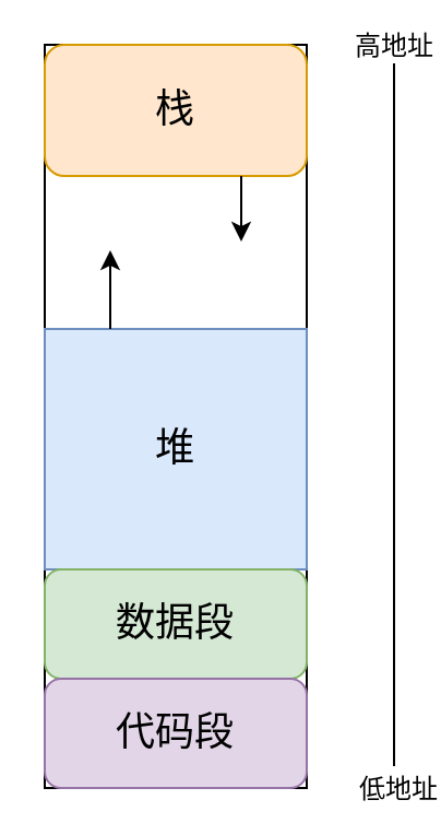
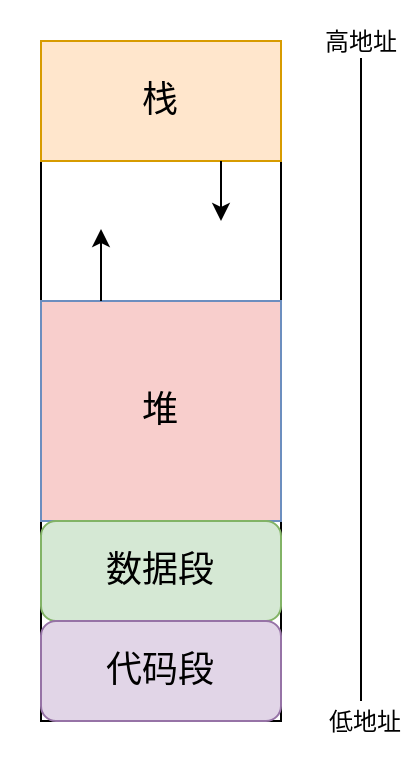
  <mxCell id="0" />
  <mxCell id="1" parent="0" />
  <mxCell id="2" value="" style="rounded=0;whiteSpace=wrap;html=1;fontFamily=Helvetica;fontSize=18;" parent="1" vertex="1"><mxGeometry x="20" y="20" width="120" height="340" as="geometry" /></mxCell>
- <mxCell id="3" value="栈" style="whiteSpace=wrap;html=1;fontFamily=Helvetica;fontSize=18;labelBackgroundColor=none;textShadow=0;fillColor=#ffe6cc;strokeColor=#d79b00;rounded=1;" parent="1" vertex="1"><mxGeometry x="20" y="20" width="120" height="60" as="geometry" /></mxCell>
- <mxCell id="4" value="堆" style="rounded=0;whiteSpace=wrap;html=1;fontFamily=Helvetica;fontSize=18;fillColor=#dae8fc;strokeColor=#6c8ebf;" parent="1" vertex="1"><mxGeometry x="20" y="150" width="120" height="110" as="geometry" /></mxCell>
+ <mxCell id="3" value="栈" style="rounded=0;whiteSpace=wrap;html=1;fontFamily=Helvetica;fontSize=18;labelBackgroundColor=none;textShadow=0;fillColor=#ffe6cc;strokeColor=#d79b00;" parent="1" vertex="1"><mxGeometry x="20" y="20" width="120" height="60" as="geometry" /></mxCell>
+ <mxCell id="4" value="堆" style="rounded=0;whiteSpace=wrap;html=1;fontFamily=Helvetica;fontSize=18;fillColor=#f8cecc;strokeColor=#6c8ebf;" parent="1" vertex="1"><mxGeometry x="20" y="150" width="120" height="110" as="geometry" /></mxCell>
  <mxCell id="5" value="数据段" style="whiteSpace=wrap;html=1;fontFamily=Helvetica;fontSize=18;fillColor=#d5e8d4;strokeColor=#82b366;rounded=1;" parent="1" vertex="1"><mxGeometry x="20" y="260" width="120" height="50" as="geometry" /></mxCell>
  <mxCell id="6" value="代码段" style="whiteSpace=wrap;html=1;fontFamily=Helvetica;fontSize=18;fillColor=#e1d5e7;strokeColor=#9673a6;rounded=1;" parent="1" vertex="1"><mxGeometry x="20" y="310" width="120" height="50" as="geometry" /></mxCell>
  <mxCell id="7" value="" style="endArrow=classic;html=1;rounded=0;exitX=0.75;exitY=1;exitDx=0;exitDy=0;fontFamily=Helvetica;fontSize=18;" parent="1" source="3" edge="1"><mxGeometry width="50" height="50" relative="1" as="geometry"><mxPoint x="250" y="230" as="sourcePoint" /><mxPoint x="110" y="110" as="targetPoint" /></mxGeometry></mxCell>
  <mxCell id="8" value="" style="endArrow=classic;html=1;rounded=0;entryX=0.25;entryY=1;entryDx=0;entryDy=0;fontFamily=Helvetica;fontSize=18;" parent="1" edge="1"><mxGeometry width="50" height="50" relative="1" as="geometry"><mxPoint x="50" y="150" as="sourcePoint" /><mxPoint x="50" y="114" as="targetPoint" /></mxGeometry></mxCell>
  <mxCell id="9" value="" style="endArrow=none;html=1;rounded=0;endFill=1;startFill=0;" parent="1" edge="1"><mxGeometry width="50" height="50" relative="1" as="geometry"><mxPoint x="180" y="20" as="sourcePoint" /><mxPoint x="180" y="350" as="targetPoint" /></mxGeometry></mxCell>
  <mxCell id="10" value="高地址" style="edgeLabel;html=1;align=center;verticalAlign=middle;resizable=0;points=[];fontSize=12;" parent="9" vertex="1" connectable="0"><mxGeometry x="-0.899" y="-1" relative="1" as="geometry"><mxPoint y="-17" as="offset" /></mxGeometry></mxCell>
  <mxCell id="11" value="低地址" style="edgeLabel;html=1;align=center;verticalAlign=middle;resizable=0;points=[];fontSize=12;" parent="9" vertex="1" connectable="0"><mxGeometry x="0.876" y="1" relative="1" as="geometry"><mxPoint y="30" as="offset" /></mxGeometry></mxCell>
